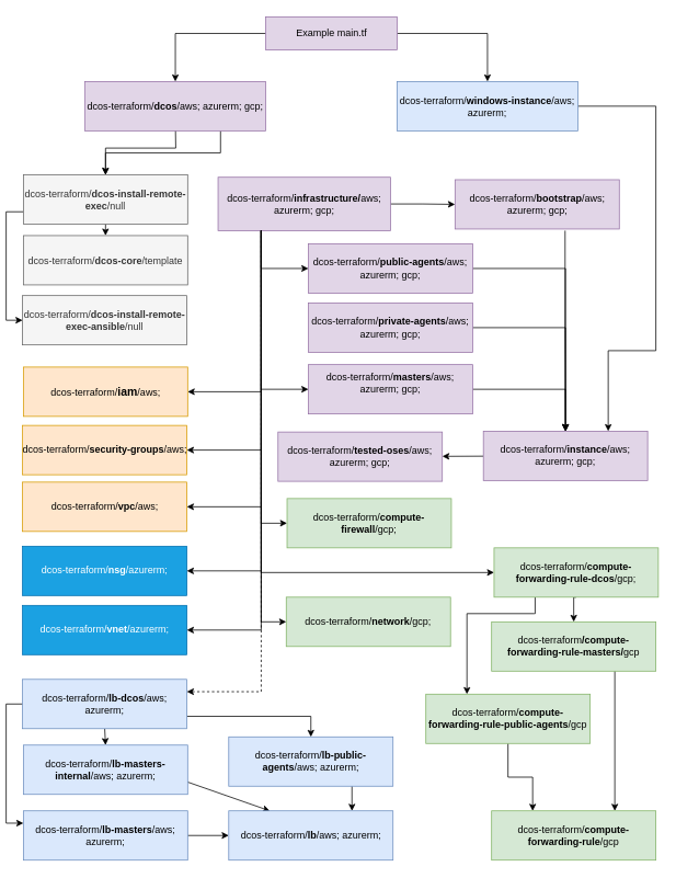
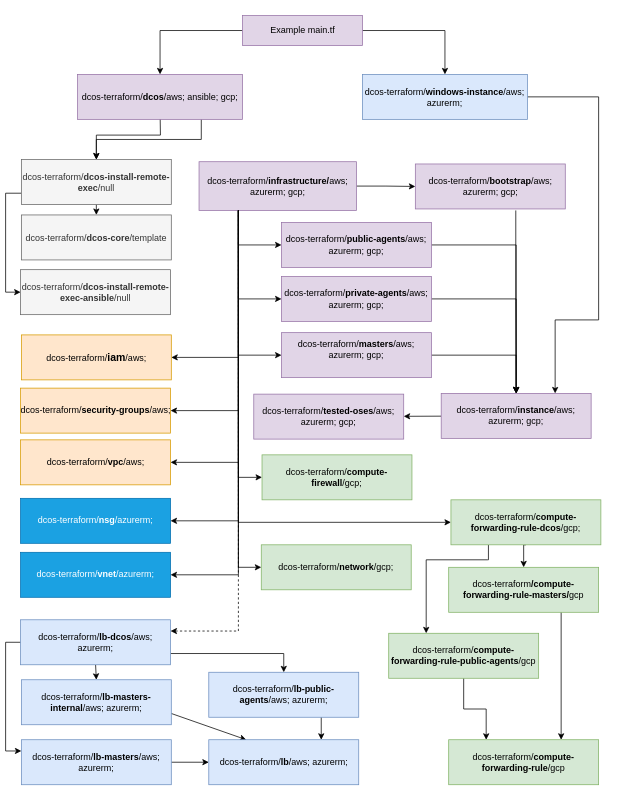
  <mxCell id="0" />
  <mxCell id="1" parent="0" />
  <mxCell id="2" value="" style="edgeStyle=orthogonalEdgeStyle;rounded=0;orthogonalLoop=1;jettySize=auto;html=0;labelBackgroundColor=none;fontColor=#000000;exitX=1;exitY=0.5;exitDx=0;exitDy=0;" parent="1" source="4" target="7" edge="1"><mxGeometry relative="1" as="geometry" /></mxCell>
  <mxCell id="3" value="" style="edgeStyle=orthogonalEdgeStyle;rounded=0;orthogonalLoop=1;jettySize=auto;html=0;labelBackgroundColor=none;fontColor=#000000;entryX=1;entryY=0.5;entryDx=0;entryDy=0;exitX=0.25;exitY=1;exitDx=0;exitDy=0;" parent="1" source="4" target="5" edge="1"><mxGeometry relative="1" as="geometry"><mxPoint x="421" y="546" as="targetPoint" /></mxGeometry></mxCell>
  <mxCell id="4" value="&lt;div&gt;dcos-terraform/&lt;b&gt;infrastructure/&lt;/b&gt;aws; azurerm; gcp;&lt;/div&gt;" style="html=1;align=center;textDirection=ltr;labelBackgroundColor=none;whiteSpace=wrap;fillColor=#e1d5e7;strokeColor=#9673a6;" parent="1" vertex="1"><mxGeometry x="258" y="215" width="210" height="65" as="geometry" /></mxCell>
  <mxCell id="5" value="dcos-terraform/&lt;b&gt;&lt;font style=&quot;font-size: 14px&quot;&gt;iam&lt;/font&gt;&lt;/b&gt;/aws;" style="align=center;textDirection=ltr;labelBackgroundColor=none;fontFamily=Helvetica;fontSize=12;verticalAlign=middle;labelBorderColor=none;html=1;fillColor=#ffe6cc;strokeColor=#d79b00;" parent="1" vertex="1"><mxGeometry x="21" y="446" width="200" height="60" as="geometry" /></mxCell>
  <mxCell id="6" style="rounded=0;orthogonalLoop=1;jettySize=auto;html=0;exitX=0.67;exitY=1.033;exitDx=0;exitDy=0;entryX=0.5;entryY=0;entryDx=0;entryDy=0;labelBackgroundColor=none;fontColor=#000000;edgeStyle=orthogonalEdgeStyle;exitPerimeter=0;" parent="1" source="7" target="22" edge="1"><mxGeometry relative="1" as="geometry" /></mxCell>
  <mxCell id="7" value="&lt;span style=&quot;font-size: 12px&quot;&gt;&lt;font style=&quot;font-size: 12px&quot;&gt;dcos-terraform/&lt;b&gt;bootstrap&lt;/b&gt;/aws; azurerm;&amp;nbsp;&lt;/font&gt;&lt;/span&gt;gcp;" style="align=center;textDirection=ltr;labelBackgroundColor=none;fontFamily=Helvetica;fontSize=12;verticalAlign=middle;labelBorderColor=none;html=1;whiteSpace=wrap;fillColor=#e1d5e7;strokeColor=#9673a6;" parent="1" vertex="1"><mxGeometry x="546.5" y="218" width="200" height="60" as="geometry" /></mxCell>
  <mxCell id="8" style="edgeStyle=orthogonalEdgeStyle;rounded=0;orthogonalLoop=1;jettySize=auto;html=1;exitX=0;exitY=0.5;exitDx=0;exitDy=0;entryX=0.5;entryY=0;entryDx=0;entryDy=0;textDirection=ltr;labelBackgroundColor=none;" parent="1" source="11" target="13" edge="1"><mxGeometry relative="1" as="geometry" /></mxCell>
  <mxCell id="9" style="edgeStyle=orthogonalEdgeStyle;rounded=0;orthogonalLoop=1;jettySize=auto;html=1;exitX=0.75;exitY=1;exitDx=0;exitDy=0;textDirection=ltr;labelBackgroundColor=none;" parent="1" source="13" target="18" edge="1"><mxGeometry relative="1" as="geometry"><mxPoint x="506" y="466" as="targetPoint" /></mxGeometry></mxCell>
  <mxCell id="10" style="edgeStyle=orthogonalEdgeStyle;rounded=0;orthogonalLoop=1;jettySize=auto;html=1;exitX=1;exitY=0.5;exitDx=0;exitDy=0;entryX=0.5;entryY=0;entryDx=0;entryDy=0;textDirection=ltr;labelBackgroundColor=none;" parent="1" source="11" target="20" edge="1"><mxGeometry relative="1" as="geometry" /></mxCell>
  <mxCell id="11" value="Example main.tf" style="textDirection=ltr;labelBackgroundColor=none;html=1;fillColor=#e1d5e7;strokeColor=#9673a6;" parent="1" vertex="1"><mxGeometry x="316" y="20" width="160" height="40" as="geometry" /></mxCell>
  <mxCell id="12" style="edgeStyle=orthogonalEdgeStyle;rounded=0;orthogonalLoop=1;jettySize=auto;html=1;entryX=0.5;entryY=0;entryDx=0;entryDy=0;textDirection=ltr;labelBackgroundColor=none;" parent="1" target="18" edge="1"><mxGeometry relative="1" as="geometry"><mxPoint x="206" y="146" as="sourcePoint" /></mxGeometry></mxCell>
- <mxCell id="13" value="&lt;div&gt;dcos-terraform/&lt;b&gt;dcos&lt;/b&gt;/aws; azurerm; gcp;&lt;/div&gt;" style="html=1;textDirection=ltr;labelBackgroundColor=none;whiteSpace=wrap;fillColor=#e1d5e7;strokeColor=#9673a6;" parent="1" vertex="1"><mxGeometry x="96" y="98.5" width="220" height="60" as="geometry" /></mxCell>
+ <mxCell id="13" value="&lt;div&gt;dcos-terraform/&lt;b&gt;dcos&lt;/b&gt;/aws; ansible; gcp;&lt;/div&gt;" style="html=1;textDirection=ltr;labelBackgroundColor=none;whiteSpace=wrap;fillColor=#e1d5e7;strokeColor=#9673a6;" parent="1" vertex="1"><mxGeometry x="96" y="98.5" width="220" height="60" as="geometry" /></mxCell>
  <mxCell id="14" value="&lt;p style=&quot;margin: 0px ; font-stretch: normal ; line-height: normal&quot;&gt;dcos-terraform/&lt;b&gt;dcos-core&lt;/b&gt;/template&lt;/p&gt;" style="html=1;textDirection=ltr;labelBackgroundColor=none;whiteSpace=wrap;fontColor=#333333;fillColor=#f5f5f5;strokeColor=#666666;" parent="1" vertex="1"><mxGeometry x="21" y="286" width="200" height="60" as="geometry" /></mxCell>
  <mxCell id="15" value="&lt;p style=&quot;margin: 0px ; font-stretch: normal ; line-height: normal&quot;&gt;dcos-terraform/&lt;b&gt;dcos-install-remote-&lt;/b&gt;&lt;/p&gt;&lt;p style=&quot;margin: 0px ; font-stretch: normal ; line-height: normal&quot;&gt;&lt;font style=&quot;font-size: 12px&quot;&gt;&lt;b&gt;exec-ansible&lt;/b&gt;/null&lt;/font&gt;&lt;/p&gt;" style="html=1;textDirection=ltr;labelBackgroundColor=none;whiteSpace=wrap;fontColor=#333333;fillColor=#f5f5f5;strokeColor=#666666;" parent="1" vertex="1"><mxGeometry x="20" y="359" width="200" height="60" as="geometry" /></mxCell>
  <mxCell id="16" style="edgeStyle=orthogonalEdgeStyle;rounded=0;orthogonalLoop=1;jettySize=auto;html=1;exitX=0;exitY=0.75;exitDx=0;exitDy=0;entryX=0;entryY=0.5;entryDx=0;entryDy=0;textDirection=ltr;labelBackgroundColor=none;" parent="1" source="18" target="15" edge="1"><mxGeometry relative="1" as="geometry" /></mxCell>
  <mxCell id="17" style="rounded=0;orthogonalLoop=1;jettySize=auto;html=0;exitX=0.5;exitY=1;exitDx=0;exitDy=0;labelBackgroundColor=none;strokeColor=#000000;fontColor=#000000;" parent="1" source="18" target="14" edge="1"><mxGeometry relative="1" as="geometry" /></mxCell>
  <mxCell id="18" value="&lt;p style=&quot;margin: 0px ; font-stretch: normal ; line-height: normal&quot;&gt;dcos-terraform/&lt;b&gt;dcos-install-remote-exec&lt;/b&gt;/null&lt;/p&gt;" style="html=1;textDirection=ltr;labelBackgroundColor=none;whiteSpace=wrap;fontColor=#333333;fillColor=#f5f5f5;strokeColor=#666666;" parent="1" vertex="1"><mxGeometry x="21" y="212" width="200" height="60" as="geometry" /></mxCell>
  <mxCell id="19" value="" style="rounded=0;orthogonalLoop=1;jettySize=auto;html=1;exitX=1;exitY=0.5;exitDx=0;exitDy=0;textDirection=ltr;labelBackgroundColor=none;edgeStyle=orthogonalEdgeStyle;" parent="1" source="20" target="22" edge="1"><mxGeometry relative="1" as="geometry"><Array as="points"><mxPoint x="791" y="129" /><mxPoint x="791" y="426" /><mxPoint x="733" y="426" /></Array><mxPoint x="733" y="606" as="targetPoint" /></mxGeometry></mxCell>
  <mxCell id="20" value="&lt;div&gt;dcos-terraform/&lt;b&gt;windows-instance&lt;/b&gt;/aws; azurerm;&lt;/div&gt;" style="html=1;aspect=fixed;align=center;textDirection=ltr;labelBackgroundColor=none;whiteSpace=wrap;fillColor=#dae8fc;strokeColor=#6c8ebf;" parent="1" vertex="1"><mxGeometry x="476" y="98.5" width="220" height="60" as="geometry" /></mxCell>
  <mxCell id="21" value="" style="rounded=0;orthogonalLoop=1;jettySize=auto;html=1;textDirection=ltr;labelBackgroundColor=none;" parent="1" source="22" target="23" edge="1"><mxGeometry relative="1" as="geometry" /></mxCell>
  <mxCell id="22" value="dcos-terraform/&lt;b&gt;instance&lt;/b&gt;/aws; azurerm; gcp;" style="align=center;textDirection=ltr;labelBackgroundColor=none;fontStyle=0;html=1;whiteSpace=wrap;fillColor=#e1d5e7;strokeColor=#9673a6;" parent="1" vertex="1"><mxGeometry x="581" y="524" width="200" height="60" as="geometry" /></mxCell>
  <mxCell id="23" value="dcos-terraform/&lt;b&gt;tested-oses&lt;/b&gt;/aws; azurerm; gcp;" style="align=center;verticalAlign=middle;html=1;textDirection=ltr;labelBackgroundColor=none;whiteSpace=wrap;fillColor=#e1d5e7;strokeColor=#9673a6;" parent="1" vertex="1"><mxGeometry x="331" y="525" width="200" height="60" as="geometry" /></mxCell>
  <mxCell id="24" style="rounded=0;orthogonalLoop=1;jettySize=auto;html=0;exitX=0;exitY=0.5;exitDx=0;exitDy=0;entryX=0;entryY=0.25;entryDx=0;entryDy=0;labelBackgroundColor=none;strokeColor=#000000;fontColor=#000000;edgeStyle=orthogonalEdgeStyle;" parent="1" source="27" target="43" edge="1"><mxGeometry relative="1" as="geometry" /></mxCell>
  <mxCell id="25" style="rounded=0;orthogonalLoop=1;jettySize=auto;html=0;exitX=1;exitY=0.75;exitDx=0;exitDy=0;labelBackgroundColor=none;strokeColor=#000000;fontColor=#000000;edgeStyle=orthogonalEdgeStyle;" parent="1" source="27" target="47" edge="1"><mxGeometry relative="1" as="geometry" /></mxCell>
  <mxCell id="26" style="rounded=0;orthogonalLoop=1;jettySize=auto;html=0;exitX=0.5;exitY=1;exitDx=0;exitDy=0;entryX=0.5;entryY=0;entryDx=0;entryDy=0;labelBackgroundColor=none;strokeColor=#000000;fontColor=#000000;" parent="1" source="27" target="45" edge="1"><mxGeometry relative="1" as="geometry" /></mxCell>
  <mxCell id="27" value="&lt;span style=&quot;font-size: 12px&quot;&gt;dcos-terraform/&lt;b&gt;lb-dcos&lt;/b&gt;/aws; azurerm;&lt;/span&gt;" style="align=center;textDirection=ltr;labelBackgroundColor=none;fontFamily=Helvetica;fontSize=12;verticalAlign=middle;labelBorderColor=none;html=1;fillColor=#dae8fc;strokeColor=#6c8ebf;gradientDirection=west;whiteSpace=wrap;" parent="1" vertex="1"><mxGeometry x="20" y="826" width="200" height="60" as="geometry" /></mxCell>
  <mxCell id="28" style="edgeStyle=orthogonalEdgeStyle;rounded=0;orthogonalLoop=1;jettySize=auto;html=0;exitX=1;exitY=0.5;exitDx=0;exitDy=0;entryX=0.5;entryY=0;entryDx=0;entryDy=0;labelBackgroundColor=none;strokeColor=#000000;fontColor=#000000;" parent="1" source="29" target="22" edge="1"><mxGeometry relative="1" as="geometry" /></mxCell>
  <mxCell id="29" value="&lt;span style=&quot;font-size: 12px&quot;&gt;dcos-terraform/&lt;b&gt;masters&lt;/b&gt;/aws; azurerm; gcp;&lt;br&gt;&lt;br&gt;&lt;/span&gt;" style="align=center;textDirection=ltr;labelBackgroundColor=none;fontFamily=Helvetica;fontSize=12;verticalAlign=middle;labelBorderColor=none;html=1;whiteSpace=wrap;fillColor=#e1d5e7;strokeColor=#9673a6;" parent="1" vertex="1"><mxGeometry x="368" y="443" width="200" height="60" as="geometry" /></mxCell>
  <mxCell id="30" style="edgeStyle=orthogonalEdgeStyle;rounded=0;orthogonalLoop=1;jettySize=auto;html=0;exitX=1;exitY=0.5;exitDx=0;exitDy=0;labelBackgroundColor=none;strokeColor=#000000;fontColor=#000000;" parent="1" source="31" target="22" edge="1"><mxGeometry relative="1" as="geometry" /></mxCell>
  <mxCell id="31" value="&lt;span style=&quot;font-size: 12px&quot;&gt;dcos-terraform/&lt;b&gt;private-agents&lt;/b&gt;/aws; azurerm; gcp;&lt;/span&gt;" style="align=center;textDirection=ltr;labelBackgroundColor=none;fontFamily=Helvetica;fontSize=12;verticalAlign=middle;labelBorderColor=none;html=1;whiteSpace=wrap;fillColor=#e1d5e7;strokeColor=#9673a6;" parent="1" vertex="1"><mxGeometry x="368" y="368" width="200" height="60" as="geometry" /></mxCell>
  <mxCell id="32" style="edgeStyle=orthogonalEdgeStyle;rounded=0;orthogonalLoop=1;jettySize=auto;html=0;exitX=1;exitY=0.5;exitDx=0;exitDy=0;entryX=0.5;entryY=0;entryDx=0;entryDy=0;labelBackgroundColor=none;strokeColor=#000000;fontColor=#000000;" parent="1" source="33" target="22" edge="1"><mxGeometry relative="1" as="geometry" /></mxCell>
  <mxCell id="33" value="dcos-terraform/&lt;b&gt;public-agents&lt;/b&gt;/aws; azurerm; gcp;" style="align=center;textDirection=ltr;labelBackgroundColor=none;fontFamily=Helvetica;fontSize=12;verticalAlign=middle;labelBorderColor=none;html=1;whiteSpace=wrap;fillColor=#e1d5e7;strokeColor=#9673a6;" parent="1" vertex="1"><mxGeometry x="368" y="296" width="200" height="60" as="geometry" /></mxCell>
  <mxCell id="34" value="&lt;span style=&quot;font-size: 12px&quot;&gt;dcos-terraform/&lt;b&gt;security-groups&lt;/b&gt;/aws;&lt;/span&gt;" style="align=center;textDirection=ltr;labelBackgroundColor=none;fontFamily=Helvetica;fontSize=12;verticalAlign=middle;labelBorderColor=none;html=1;fillColor=#ffe6cc;strokeColor=#d79b00;" parent="1" vertex="1"><mxGeometry x="20" y="517" width="200" height="60" as="geometry" /></mxCell>
  <mxCell id="35" value="&lt;span style=&quot;font-size: 12px&quot;&gt;dcos-terraform/&lt;b&gt;vpc&lt;/b&gt;/aws;&lt;/span&gt;" style="align=center;textDirection=ltr;labelBackgroundColor=none;fontFamily=Helvetica;fontSize=12;verticalAlign=middle;labelBorderColor=none;html=1;fillColor=#ffe6cc;strokeColor=#d79b00;" parent="1" vertex="1"><mxGeometry x="20" y="586" width="200" height="60" as="geometry" /></mxCell>
  <mxCell id="36" value="" style="rounded=0;orthogonalLoop=1;jettySize=auto;html=0;labelBackgroundColor=none;fontColor=#000000;entryX=1;entryY=0.25;entryDx=0;entryDy=0;exitX=0.25;exitY=1;exitDx=0;exitDy=0;edgeStyle=orthogonalEdgeStyle;dashed=1;" parent="1" source="4" target="27" edge="1"><mxGeometry relative="1" as="geometry"><mxPoint x="411" y="401" as="sourcePoint" /><mxPoint x="311" y="656" as="targetPoint" /></mxGeometry></mxCell>
  <mxCell id="37" value="" style="edgeStyle=orthogonalEdgeStyle;rounded=0;orthogonalLoop=1;jettySize=auto;html=0;labelBackgroundColor=none;fontColor=#000000;entryX=0;entryY=0.5;entryDx=0;entryDy=0;exitX=0.25;exitY=1;exitDx=0;exitDy=0;" parent="1" source="4" target="29" edge="1"><mxGeometry relative="1" as="geometry"><mxPoint x="381" y="336" as="sourcePoint" /><mxPoint x="341" y="666" as="targetPoint" /></mxGeometry></mxCell>
+ <mxCell id="38" value="" style="edgeStyle=orthogonalEdgeStyle;rounded=0;orthogonalLoop=1;jettySize=auto;html=0;labelBackgroundColor=none;fontColor=#000000;entryX=0;entryY=0.5;entryDx=0;entryDy=0;exitX=0.25;exitY=1;exitDx=0;exitDy=0;" parent="1" source="4" target="31" edge="1"><mxGeometry relative="1" as="geometry"><mxPoint x="381" y="398" as="sourcePoint" /><mxPoint x="281" y="806" as="targetPoint" /></mxGeometry></mxCell>
  <mxCell id="39" value="" style="edgeStyle=orthogonalEdgeStyle;rounded=0;orthogonalLoop=1;jettySize=auto;html=0;labelBackgroundColor=none;fontColor=#000000;entryX=0;entryY=0.5;entryDx=0;entryDy=0;exitX=0.25;exitY=1;exitDx=0;exitDy=0;" parent="1" source="4" target="33" edge="1"><mxGeometry relative="1" as="geometry"><mxPoint x="396" y="487" as="sourcePoint" /><mxPoint x="286" y="895" as="targetPoint" /></mxGeometry></mxCell>
  <mxCell id="40" value="" style="rounded=0;orthogonalLoop=1;jettySize=auto;html=0;labelBackgroundColor=none;fontColor=#000000;exitX=0.25;exitY=1;exitDx=0;exitDy=0;entryX=1;entryY=0.5;entryDx=0;entryDy=0;strokeColor=#000000;edgeStyle=orthogonalEdgeStyle;" parent="1" source="4" target="34" edge="1"><mxGeometry relative="1" as="geometry"><mxPoint x="396" y="567" as="sourcePoint" /><mxPoint x="271" y="976" as="targetPoint" /></mxGeometry></mxCell>
  <mxCell id="41" value="" style="edgeStyle=orthogonalEdgeStyle;rounded=0;orthogonalLoop=1;jettySize=auto;html=0;labelBackgroundColor=none;fontColor=#000000;entryX=1;entryY=0.5;entryDx=0;entryDy=0;exitX=0.25;exitY=1;exitDx=0;exitDy=0;" parent="1" source="4" target="35" edge="1"><mxGeometry relative="1" as="geometry"><mxPoint x="381" y="336" as="sourcePoint" /><mxPoint x="281" y="591" as="targetPoint" /></mxGeometry></mxCell>
  <mxCell id="42" style="rounded=0;orthogonalLoop=1;jettySize=auto;html=0;exitX=1;exitY=0.5;exitDx=0;exitDy=0;entryX=0;entryY=0.5;entryDx=0;entryDy=0;labelBackgroundColor=none;strokeColor=#000000;fontColor=#000000;" parent="1" source="43" target="48" edge="1"><mxGeometry relative="1" as="geometry" /></mxCell>
  <mxCell id="43" value="&lt;span style=&quot;font-size: 12px&quot;&gt;dcos-terraform/&lt;b&gt;lb-masters&lt;/b&gt;/aws; azurerm;&lt;/span&gt;" style="align=center;textDirection=ltr;labelBackgroundColor=none;fontFamily=Helvetica;fontSize=12;verticalAlign=middle;labelBorderColor=none;html=1;whiteSpace=wrap;fillColor=#dae8fc;strokeColor=#6c8ebf;" parent="1" vertex="1"><mxGeometry x="21" y="986" width="200" height="60" as="geometry" /></mxCell>
  <mxCell id="44" style="rounded=0;orthogonalLoop=1;jettySize=auto;html=0;exitX=1;exitY=0.75;exitDx=0;exitDy=0;entryX=0.25;entryY=0;entryDx=0;entryDy=0;labelBackgroundColor=none;strokeColor=#000000;fontColor=#000000;" parent="1" source="45" target="48" edge="1"><mxGeometry relative="1" as="geometry" /></mxCell>
  <mxCell id="45" value="&lt;span style=&quot;font-size: 12px&quot;&gt;dcos-terraform/&lt;b&gt;lb-masters-internal&lt;/b&gt;/aws; azurerm;&lt;/span&gt;" style="align=center;textDirection=ltr;labelBackgroundColor=none;fontFamily=Helvetica;fontSize=12;verticalAlign=middle;labelBorderColor=none;html=1;whiteSpace=wrap;gradientDirection=west;fillColor=#dae8fc;strokeColor=#6c8ebf;" parent="1" vertex="1"><mxGeometry x="21" y="906" width="200" height="60" as="geometry" /></mxCell>
  <mxCell id="46" style="rounded=0;orthogonalLoop=1;jettySize=auto;html=0;entryX=0.75;entryY=0;entryDx=0;entryDy=0;labelBackgroundColor=none;strokeColor=#000000;fontColor=#000000;exitX=0.75;exitY=1;exitDx=0;exitDy=0;" parent="1" source="47" target="48" edge="1"><mxGeometry relative="1" as="geometry"><mxPoint x="422" y="956" as="sourcePoint" /><mxPoint x="420" y="986" as="targetPoint" /></mxGeometry></mxCell>
  <mxCell id="47" value="&lt;span style=&quot;font-size: 12px&quot;&gt;dcos-terraform/&lt;b&gt;lb-public-agents&lt;/b&gt;/aws; azurerm;&lt;/span&gt;" style="align=center;textDirection=ltr;labelBackgroundColor=none;fontFamily=Helvetica;fontSize=12;verticalAlign=middle;labelBorderColor=none;html=1;whiteSpace=wrap;fillColor=#dae8fc;strokeColor=#6c8ebf;" parent="1" vertex="1"><mxGeometry x="271" y="896" width="200" height="60" as="geometry" /></mxCell>
  <mxCell id="48" value="dcos-terraform/&lt;b style=&quot;font-size: 12px&quot;&gt;lb&lt;/b&gt;/aws;&amp;nbsp;azurerm;" style="align=center;textDirection=ltr;labelBackgroundColor=none;fontFamily=Helvetica;fontSize=12;verticalAlign=middle;labelBorderColor=none;html=1;fillColor=#dae8fc;strokeColor=#6c8ebf;" parent="1" vertex="1"><mxGeometry x="271" y="986" width="200" height="60" as="geometry" /></mxCell>
  <mxCell id="49" value="dcos-terraform/&lt;b&gt;nsg&lt;/b&gt;/azurerm;" style="align=center;textDirection=ltr;labelBackgroundColor=none;fontFamily=Helvetica;fontSize=12;verticalAlign=middle;labelBorderColor=none;fillColor=#1ba1e2;strokeColor=#006EAF;fontColor=#ffffff;whiteSpace=wrap;html=1;" vertex="1" parent="1"><mxGeometry x="20" y="664" width="200" height="60" as="geometry" /></mxCell>
  <mxCell id="50" value="dcos-terraform/&lt;b&gt;vnet&lt;/b&gt;/azurerm;" style="align=center;textDirection=ltr;labelBackgroundColor=none;fontFamily=Helvetica;fontSize=12;verticalAlign=middle;labelBorderColor=none;fillColor=#1ba1e2;strokeColor=#006EAF;fontColor=#ffffff;html=1;whiteSpace=wrap;" vertex="1" parent="1"><mxGeometry x="20" y="736" width="200" height="60" as="geometry" /></mxCell>
  <mxCell id="51" value="" style="rounded=0;orthogonalLoop=1;jettySize=auto;html=0;labelBackgroundColor=none;fontColor=#000000;entryX=1;entryY=0.5;entryDx=0;entryDy=0;exitX=0.25;exitY=1;exitDx=0;exitDy=0;edgeStyle=orthogonalEdgeStyle;" edge="1" parent="1" source="4" target="49"><mxGeometry relative="1" as="geometry"><mxPoint x="341" y="275" as="sourcePoint" /><mxPoint x="240" y="616" as="targetPoint" /></mxGeometry></mxCell>
  <mxCell id="52" value="" style="rounded=0;orthogonalLoop=1;jettySize=auto;html=0;labelBackgroundColor=none;fontColor=#000000;exitX=0.25;exitY=1;exitDx=0;exitDy=0;entryX=1;entryY=0.5;entryDx=0;entryDy=0;edgeStyle=orthogonalEdgeStyle;" edge="1" parent="1" source="4" target="50"><mxGeometry relative="1" as="geometry"><mxPoint x="341" y="275" as="sourcePoint" /><mxPoint x="239" y="687" as="targetPoint" /></mxGeometry></mxCell>
  <mxCell id="53" value="dcos-terraform/&lt;b&gt;compute-firewall&lt;/b&gt;/gcp;" style="align=center;verticalAlign=middle;textDirection=ltr;labelBackgroundColor=none;fillColor=#d5e8d4;strokeColor=#82b366;whiteSpace=wrap;html=1;" vertex="1" parent="1"><mxGeometry x="342" y="606" width="200" height="60" as="geometry" /></mxCell>
  <mxCell id="54" style="edgeStyle=orthogonalEdgeStyle;rounded=0;orthogonalLoop=1;jettySize=auto;html=1;exitX=0.5;exitY=1;exitDx=0;exitDy=0;entryX=0.5;entryY=0;entryDx=0;entryDy=0;" edge="1" parent="1" source="56" target="63"><mxGeometry relative="1" as="geometry" /></mxCell>
  <mxCell id="55" style="edgeStyle=orthogonalEdgeStyle;rounded=0;orthogonalLoop=1;jettySize=auto;html=1;exitX=0.25;exitY=1;exitDx=0;exitDy=0;entryX=0.25;entryY=0;entryDx=0;entryDy=0;" edge="1" parent="1" source="56" target="61"><mxGeometry relative="1" as="geometry"><Array as="points"><mxPoint x="643" y="746" /><mxPoint x="566" y="746" /></Array></mxGeometry></mxCell>
  <mxCell id="56" value="dcos-terraform/&lt;b&gt;compute-forwarding-rule-dcos&lt;/b&gt;/gcp;" style="align=center;verticalAlign=middle;textDirection=ltr;labelBackgroundColor=none;fillColor=#d5e8d4;strokeColor=#82b366;whiteSpace=wrap;html=1;" vertex="1" parent="1"><mxGeometry x="594" y="666" width="200" height="60" as="geometry" /></mxCell>
  <mxCell id="57" value="dcos-terraform/&lt;b&gt;network&lt;/b&gt;/gcp;" style="align=center;verticalAlign=middle;textDirection=ltr;labelBackgroundColor=none;fillColor=#d5e8d4;strokeColor=#82b366;whiteSpace=wrap;html=1;" vertex="1" parent="1"><mxGeometry x="341" y="726" width="200" height="60" as="geometry" /></mxCell>
  <mxCell id="58" value="" style="rounded=0;orthogonalLoop=1;jettySize=auto;html=0;labelBackgroundColor=none;fontColor=#000000;exitX=0.25;exitY=1;exitDx=0;exitDy=0;edgeStyle=orthogonalEdgeStyle;entryX=0;entryY=0.5;entryDx=0;entryDy=0;" edge="1" parent="1" source="4" target="53"><mxGeometry relative="1" as="geometry"><mxPoint x="323" y="285" as="sourcePoint" /><mxPoint x="323" y="697" as="targetPoint" /></mxGeometry></mxCell>
  <mxCell id="59" value="" style="rounded=0;orthogonalLoop=1;jettySize=auto;html=0;labelBackgroundColor=none;fontColor=#000000;exitX=0.25;exitY=1;exitDx=0;exitDy=0;edgeStyle=orthogonalEdgeStyle;entryX=0;entryY=0.5;entryDx=0;entryDy=0;" edge="1" parent="1" source="4" target="57"><mxGeometry relative="1" as="geometry"><mxPoint x="323" y="285" as="sourcePoint" /><mxPoint x="323" y="697" as="targetPoint" /></mxGeometry></mxCell>
  <mxCell id="60" style="edgeStyle=orthogonalEdgeStyle;rounded=0;orthogonalLoop=1;jettySize=auto;html=1;exitX=0.5;exitY=1;exitDx=0;exitDy=0;entryX=0.25;entryY=0;entryDx=0;entryDy=0;" edge="1" parent="1" source="61" target="64"><mxGeometry relative="1" as="geometry" /></mxCell>
  <mxCell id="61" value="dcos-terraform/&lt;b&gt;compute-forwarding-rule-public-agents&lt;/b&gt;/gcp" style="align=center;verticalAlign=middle;textDirection=ltr;labelBackgroundColor=none;fillColor=#d5e8d4;strokeColor=#82b366;whiteSpace=wrap;html=1;" vertex="1" parent="1"><mxGeometry x="511" y="844" width="200" height="60" as="geometry" /></mxCell>
  <mxCell id="62" style="rounded=0;orthogonalLoop=1;jettySize=auto;html=1;exitX=0.75;exitY=1;exitDx=0;exitDy=0;entryX=0.75;entryY=0;entryDx=0;entryDy=0;" edge="1" parent="1" source="63" target="64"><mxGeometry relative="1" as="geometry"><mxPoint x="746" y="996" as="targetPoint" /></mxGeometry></mxCell>
  <mxCell id="63" value="dcos-terraform&lt;b&gt;/compute-forwarding-rule-masters/&lt;/b&gt;gcp" style="align=center;verticalAlign=middle;textDirection=ltr;labelBackgroundColor=none;fillColor=#d5e8d4;strokeColor=#82b366;whiteSpace=wrap;html=1;" vertex="1" parent="1"><mxGeometry x="591" y="756" width="200" height="60" as="geometry" /></mxCell>
  <mxCell id="64" value="dcos-terraform/&lt;b&gt;compute-forwarding-rule&lt;/b&gt;/gcp" style="align=center;verticalAlign=middle;textDirection=ltr;labelBackgroundColor=none;fillColor=#d5e8d4;strokeColor=#82b366;whiteSpace=wrap;html=1;" vertex="1" parent="1"><mxGeometry x="591" y="986" width="200" height="60" as="geometry" /></mxCell>
  <mxCell id="65" value="" style="rounded=0;orthogonalLoop=1;jettySize=auto;html=0;labelBackgroundColor=none;fontColor=#000000;exitX=0.25;exitY=1;exitDx=0;exitDy=0;entryX=0;entryY=0.5;entryDx=0;entryDy=0;edgeStyle=orthogonalEdgeStyle;" edge="1" parent="1" source="4" target="56"><mxGeometry relative="1" as="geometry"><mxPoint x="313" y="275" as="sourcePoint" /><mxPoint x="333" y="636" as="targetPoint" /></mxGeometry></mxCell>
